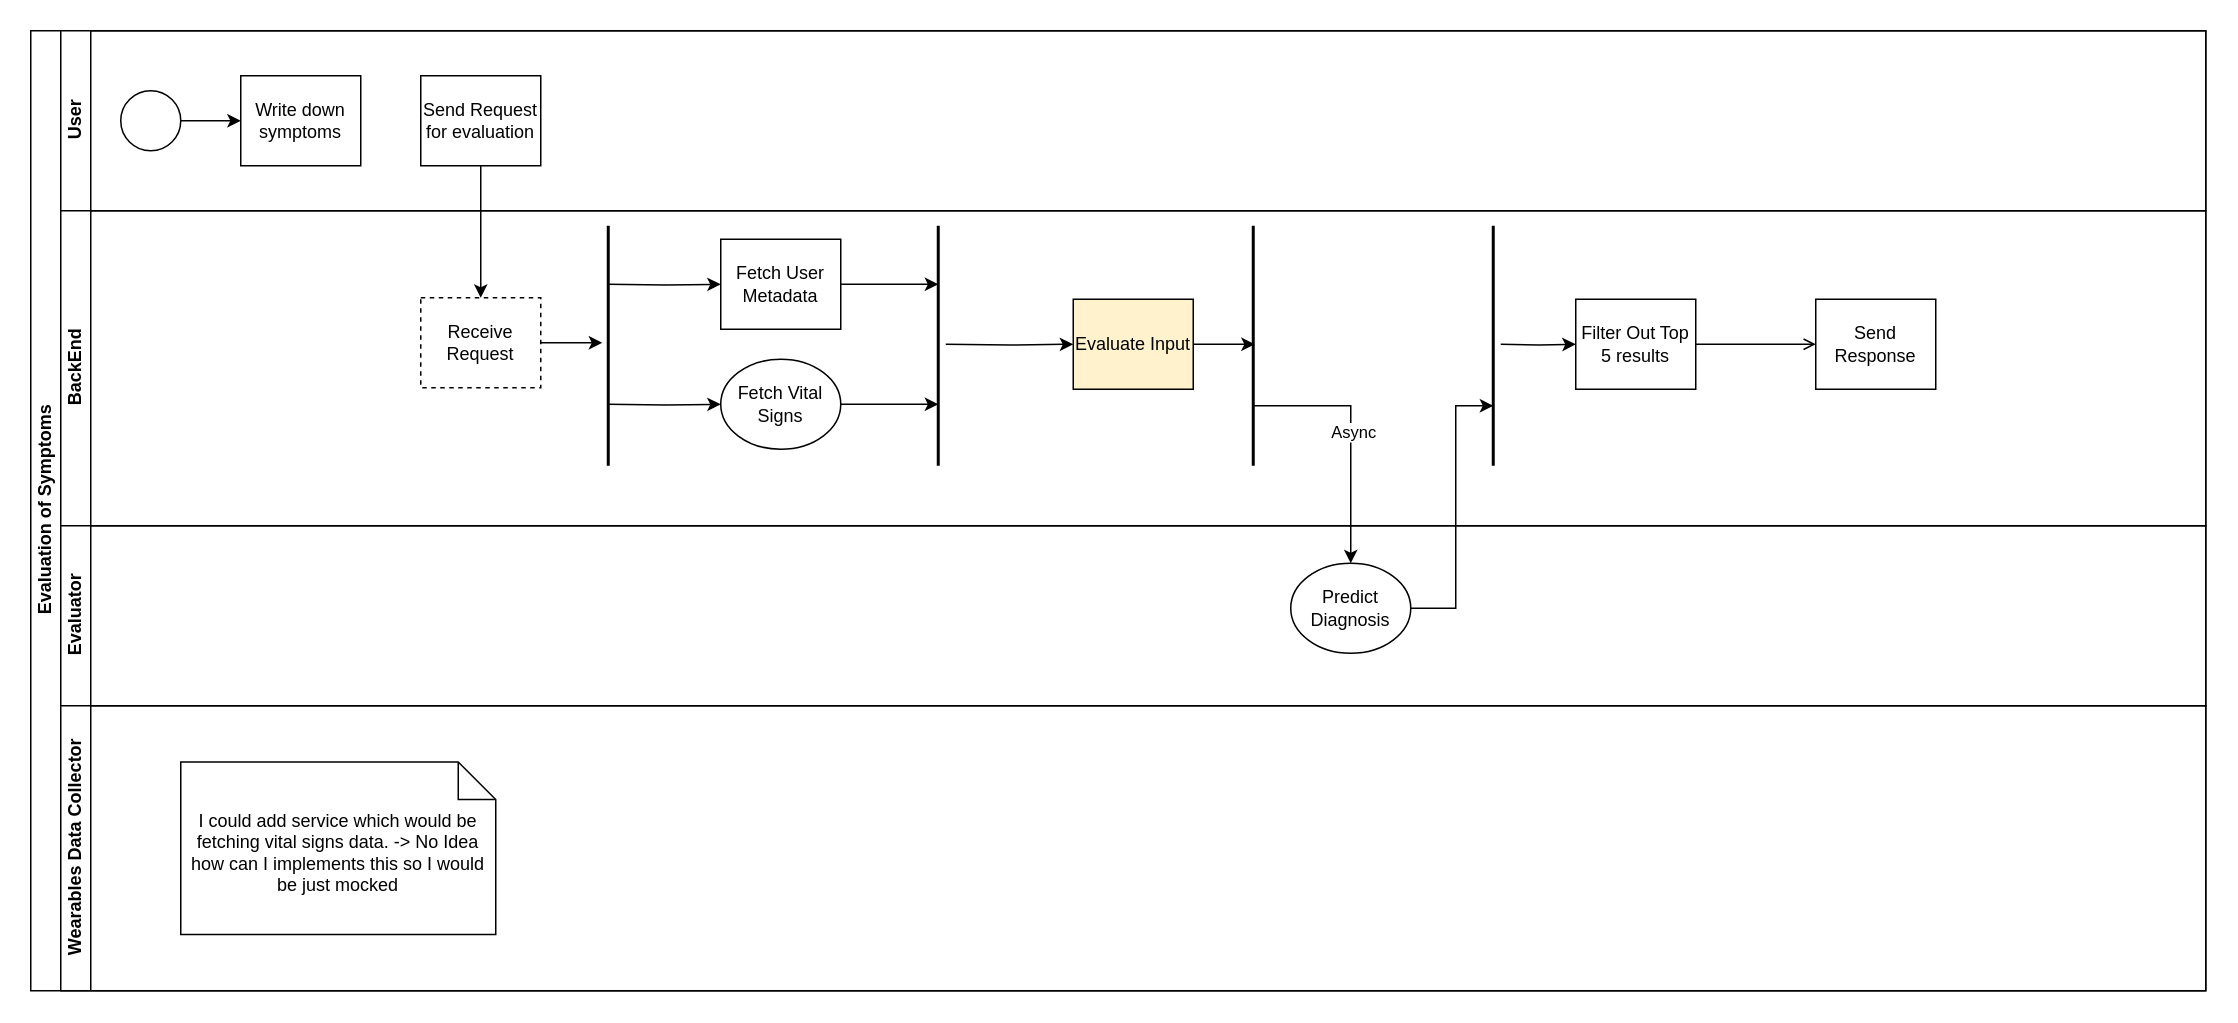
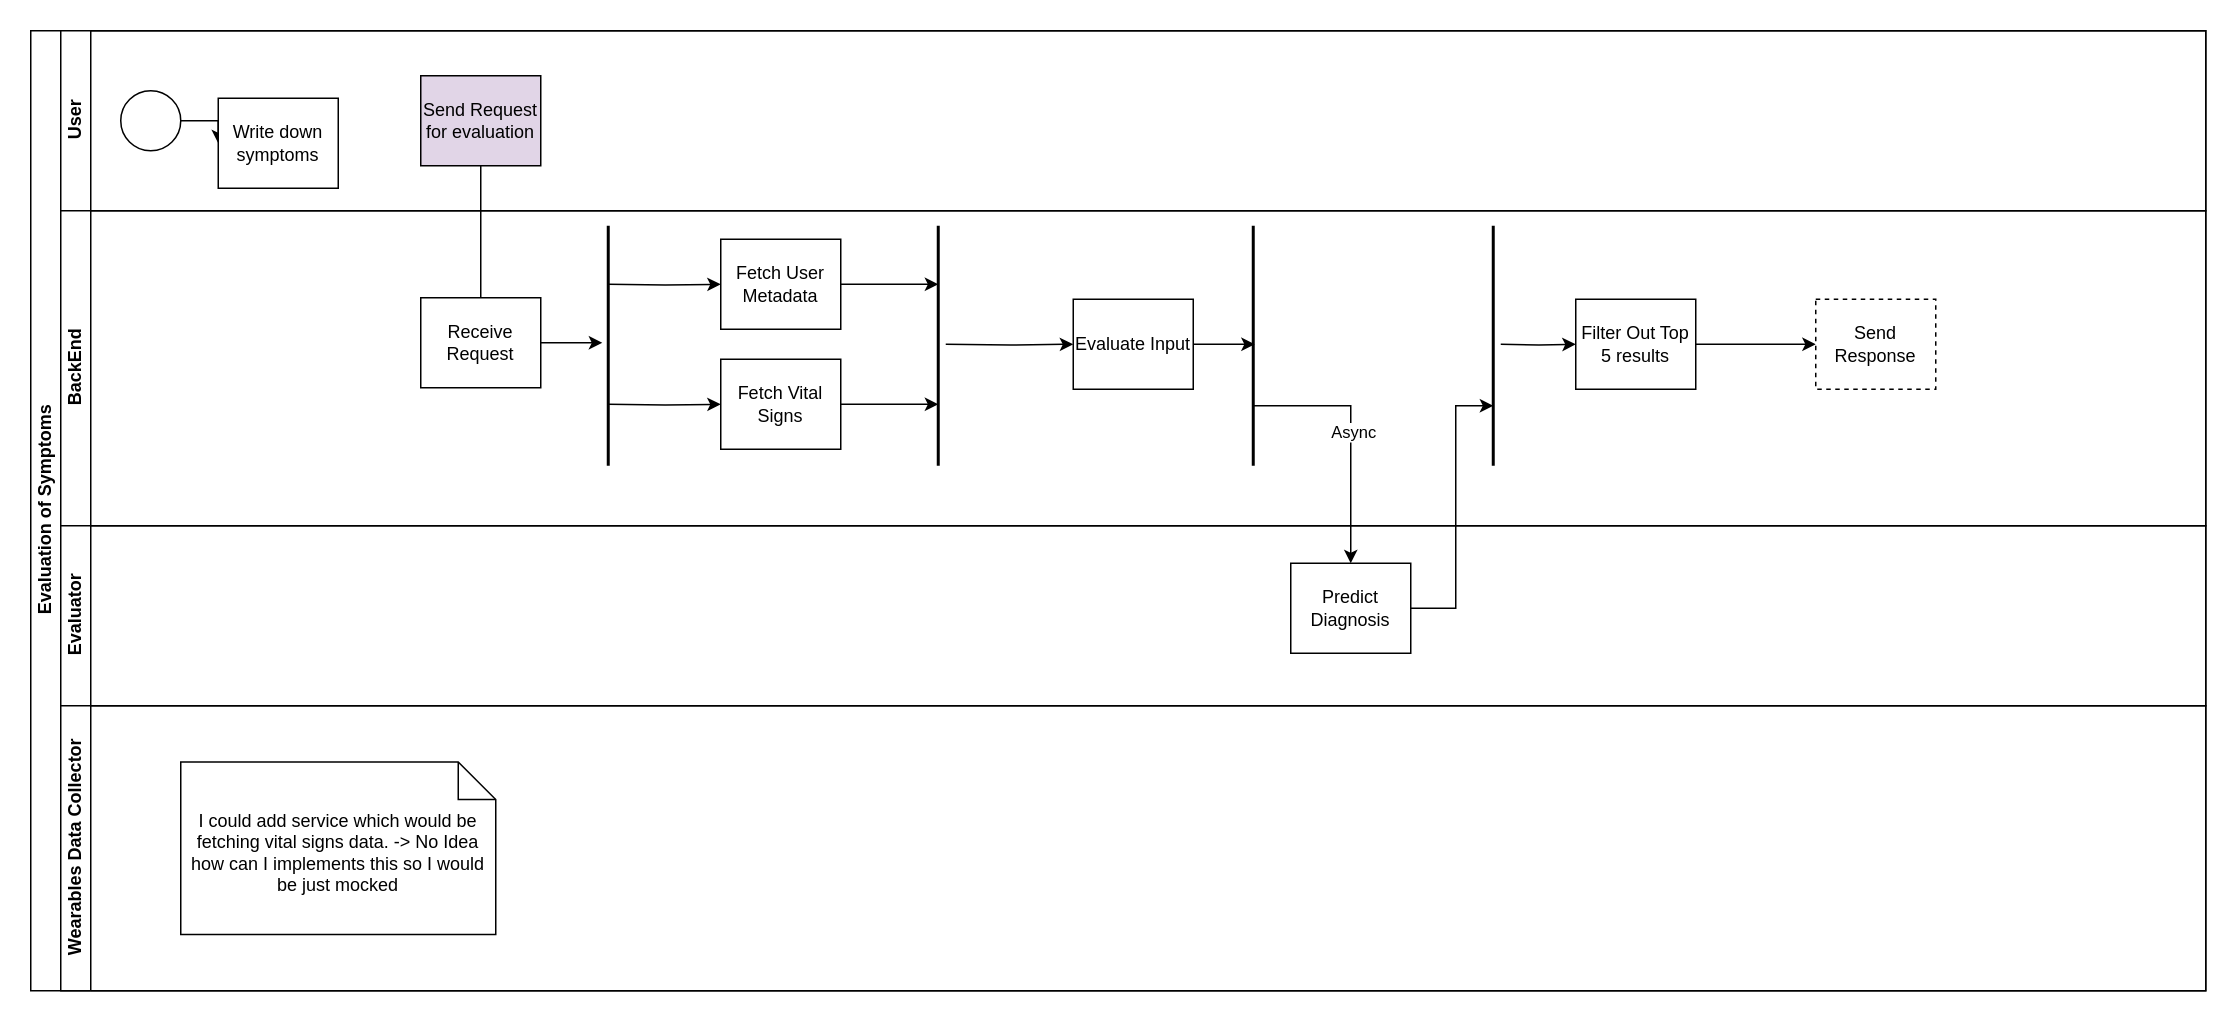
  <mxCell id="0" />
  <mxCell id="1" parent="0" />
  <mxCell id="2" value="Evaluation of Symptoms" style="swimlane;html=1;childLayout=stackLayout;resizeParent=1;resizeParentMax=0;horizontal=0;startSize=20;horizontalStack=0;flipV=1;flipH=0;direction=east;" parent="1" vertex="1"><mxGeometry x="20" y="20" width="1450" height="640" as="geometry"><mxRectangle x="120" y="120" width="40" height="50" as="alternateBounds" /></mxGeometry></mxCell>
  <mxCell id="3" value="User" style="swimlane;html=1;startSize=20;horizontal=0;" parent="2" vertex="1"><mxGeometry x="20" width="1430" height="120" as="geometry" /></mxCell>
  <mxCell id="4" value="" style="edgeStyle=orthogonalEdgeStyle;rounded=0;orthogonalLoop=1;jettySize=auto;html=1;entryX=0;entryY=0.5;entryDx=0;entryDy=0;exitX=1;exitY=0.5;exitDx=0;exitDy=0;" parent="3" source="5" target="6" edge="1"><mxGeometry relative="1" as="geometry" /></mxCell>
  <mxCell id="5" value="" style="ellipse;whiteSpace=wrap;html=1;" parent="3" vertex="1"><mxGeometry x="40" y="40" width="40" height="40" as="geometry" /></mxCell>
- <mxCell id="6" value="Write down symptoms" style="rounded=0;whiteSpace=wrap;html=1;fontFamily=Helvetica;fontSize=12;fontColor=#000000;align=center;" parent="3" vertex="1"><mxGeometry x="120" y="30" width="80" height="60" as="geometry" /></mxCell>
- <mxCell id="7" value="Send Request for evaluation" style="rounded=0;whiteSpace=wrap;html=1;fontFamily=Helvetica;fontSize=12;fontColor=#000000;align=center;" parent="3" vertex="1"><mxGeometry x="240" y="30" width="80" height="60" as="geometry" /></mxCell>
+ <mxCell id="6" value="Write down symptoms" style="rounded=0;whiteSpace=wrap;html=1;fontFamily=Helvetica;fontSize=12;fontColor=#000000;align=center;" parent="3" vertex="1"><mxGeometry x="105" y="45" width="80" height="60" as="geometry" /></mxCell>
+ <mxCell id="7" value="Send Request for evaluation" style="rounded=0;whiteSpace=wrap;html=1;fontFamily=Helvetica;fontSize=12;fontColor=#000000;align=center;fillColor=#e1d5e7;" parent="3" vertex="1"><mxGeometry x="240" y="30" width="80" height="60" as="geometry" /></mxCell>
  <mxCell id="8" value="BackEnd" style="swimlane;html=1;startSize=20;horizontal=0;" parent="2" vertex="1"><mxGeometry x="20" y="120" width="1430" height="210" as="geometry" /></mxCell>
- <mxCell id="9" value="Receive Request" style="rounded=0;whiteSpace=wrap;html=1;fontFamily=Helvetica;fontSize=12;fontColor=#000000;align=center;dashed=1;" parent="8" vertex="1"><mxGeometry x="240" y="58" width="80" height="60" as="geometry" /></mxCell>
+ <mxCell id="9" value="Receive Request" style="rounded=0;whiteSpace=wrap;html=1;fontFamily=Helvetica;fontSize=12;fontColor=#000000;align=center;" parent="8" vertex="1"><mxGeometry x="240" y="58" width="80" height="60" as="geometry" /></mxCell>
  <mxCell id="10" value="Fetch User Metadata" style="rounded=0;whiteSpace=wrap;html=1;fontFamily=Helvetica;fontSize=12;fontColor=#000000;align=center;fillColor=default;" parent="8" vertex="1"><mxGeometry x="440" y="19" width="80" height="60" as="geometry" /></mxCell>
- <mxCell id="11" value="Fetch Vital Signs" style="ellipse;whiteSpace=wrap;html=1;fontFamily=Helvetica;fontSize=12;fontColor=#000000;align=center;" parent="8" vertex="1"><mxGeometry x="440" y="99" width="80" height="60" as="geometry" /></mxCell>
+ <mxCell id="11" value="Fetch Vital Signs" style="rounded=0;whiteSpace=wrap;html=1;fontFamily=Helvetica;fontSize=12;fontColor=#000000;align=center;" parent="8" vertex="1"><mxGeometry x="440" y="99" width="80" height="60" as="geometry" /></mxCell>
  <mxCell id="12" style="edgeStyle=orthogonalEdgeStyle;rounded=0;orthogonalLoop=1;jettySize=auto;html=1;entryX=0;entryY=0.5;entryDx=0;entryDy=0;exitX=0.25;exitY=0.5;exitDx=0;exitDy=0;exitPerimeter=0;" parent="8" target="10" edge="1"><mxGeometry relative="1" as="geometry"><mxPoint x="365" y="49" as="sourcePoint" /></mxGeometry></mxCell>
  <mxCell id="13" style="edgeStyle=orthogonalEdgeStyle;rounded=0;orthogonalLoop=1;jettySize=auto;html=1;entryX=0;entryY=0.5;entryDx=0;entryDy=0;exitX=0.75;exitY=0.5;exitDx=0;exitDy=0;exitPerimeter=0;" parent="8" target="11" edge="1"><mxGeometry relative="1" as="geometry"><mxPoint x="365" y="129" as="sourcePoint" /></mxGeometry></mxCell>
  <mxCell id="14" value="" style="line;strokeWidth=2;direction=south;html=1;" parent="8" vertex="1"><mxGeometry x="360" y="10" width="10" height="160" as="geometry" /></mxCell>
  <mxCell id="15" style="edgeStyle=orthogonalEdgeStyle;rounded=0;orthogonalLoop=1;jettySize=auto;html=1;entryX=0.494;entryY=0.9;entryDx=0;entryDy=0;entryPerimeter=0;" parent="8" source="9" edge="1"><mxGeometry relative="1" as="geometry"><mxPoint x="361" y="88.04" as="targetPoint" /></mxGeometry></mxCell>
  <mxCell id="16" style="edgeStyle=orthogonalEdgeStyle;rounded=0;orthogonalLoop=1;jettySize=auto;html=1;entryX=0;entryY=0.5;entryDx=0;entryDy=0;" parent="8" target="20" edge="1"><mxGeometry relative="1" as="geometry"><mxPoint x="660" y="89" as="targetPoint" /><mxPoint x="590" y="89" as="sourcePoint" /></mxGeometry></mxCell>
  <mxCell id="17" value="" style="line;strokeWidth=2;direction=south;html=1;" parent="8" vertex="1"><mxGeometry x="580" y="10" width="10" height="160" as="geometry" /></mxCell>
  <mxCell id="18" style="edgeStyle=orthogonalEdgeStyle;rounded=0;orthogonalLoop=1;jettySize=auto;html=1;entryX=0.25;entryY=0.5;entryDx=0;entryDy=0;entryPerimeter=0;exitX=1;exitY=0.5;exitDx=0;exitDy=0;" parent="8" source="10" edge="1"><mxGeometry relative="1" as="geometry"><mxPoint x="585" y="49" as="targetPoint" /></mxGeometry></mxCell>
  <mxCell id="19" style="edgeStyle=orthogonalEdgeStyle;rounded=0;orthogonalLoop=1;jettySize=auto;html=1;entryX=0.75;entryY=0.5;entryDx=0;entryDy=0;entryPerimeter=0;exitX=1;exitY=0.5;exitDx=0;exitDy=0;" parent="8" source="11" edge="1"><mxGeometry relative="1" as="geometry"><mxPoint x="585" y="129" as="targetPoint" /></mxGeometry></mxCell>
- <mxCell id="20" value="Evaluate Input" style="rounded=0;whiteSpace=wrap;html=1;fontFamily=Helvetica;fontSize=12;fontColor=#000000;align=center;fillColor=#fff2cc;" parent="8" vertex="1"><mxGeometry x="675" y="59" width="80" height="60" as="geometry" /></mxCell>
+ <mxCell id="20" value="Evaluate Input" style="rounded=0;whiteSpace=wrap;html=1;fontFamily=Helvetica;fontSize=12;fontColor=#000000;align=center;" parent="8" vertex="1"><mxGeometry x="675" y="59" width="80" height="60" as="geometry" /></mxCell>
  <mxCell id="21" value="" style="line;strokeWidth=2;direction=south;html=1;" parent="8" vertex="1"><mxGeometry x="790" y="10" width="10" height="160" as="geometry" /></mxCell>
  <mxCell id="22" style="edgeStyle=orthogonalEdgeStyle;rounded=0;orthogonalLoop=1;jettySize=auto;html=1;entryX=0.5;entryY=0.4;entryDx=0;entryDy=0;entryPerimeter=0;" parent="8" source="20" edge="1"><mxGeometry relative="1" as="geometry"><mxPoint x="796" y="89" as="targetPoint" /></mxGeometry></mxCell>
  <mxCell id="23" style="edgeStyle=orthogonalEdgeStyle;rounded=0;orthogonalLoop=1;jettySize=auto;html=1;entryX=0;entryY=0.5;entryDx=0;entryDy=0;" parent="8" target="26" edge="1"><mxGeometry relative="1" as="geometry"><mxPoint x="960" y="89" as="sourcePoint" /></mxGeometry></mxCell>
  <mxCell id="24" value="" style="line;strokeWidth=2;direction=south;html=1;" parent="8" vertex="1"><mxGeometry x="950" y="10" width="10" height="160" as="geometry" /></mxCell>
- <mxCell id="25" value="" style="edgeStyle=orthogonalEdgeStyle;rounded=0;orthogonalLoop=1;jettySize=auto;html=1;endArrow=open;" parent="8" source="26" target="27" edge="1"><mxGeometry relative="1" as="geometry" /></mxCell>
+ <mxCell id="25" value="" style="edgeStyle=orthogonalEdgeStyle;rounded=0;orthogonalLoop=1;jettySize=auto;html=1;" parent="8" source="26" target="27" edge="1"><mxGeometry relative="1" as="geometry" /></mxCell>
  <mxCell id="26" value="Filter Out Top 5 results" style="rounded=0;whiteSpace=wrap;html=1;fontFamily=Helvetica;fontSize=12;fontColor=#000000;align=center;" parent="8" vertex="1"><mxGeometry x="1010" y="59" width="80" height="60" as="geometry" /></mxCell>
- <mxCell id="27" value="Send Response" style="rounded=0;whiteSpace=wrap;html=1;fontFamily=Helvetica;fontSize=12;fontColor=#000000;align=center;" parent="8" vertex="1"><mxGeometry x="1170" y="59" width="80" height="60" as="geometry" /></mxCell>
+ <mxCell id="27" value="Send Response" style="rounded=0;whiteSpace=wrap;html=1;fontFamily=Helvetica;fontSize=12;fontColor=#000000;align=center;dashed=1;" parent="8" vertex="1"><mxGeometry x="1170" y="59" width="80" height="60" as="geometry" /></mxCell>
  <mxCell id="28" value="Evaluator" style="swimlane;html=1;startSize=20;horizontal=0;" parent="2" vertex="1"><mxGeometry x="20" y="330" width="1430" height="120" as="geometry" /></mxCell>
- <mxCell id="29" value="Predict Diagnosis" style="ellipse;whiteSpace=wrap;html=1;fontFamily=Helvetica;fontSize=12;fontColor=#000000;align=center;" parent="28" vertex="1"><mxGeometry x="820" y="25" width="80" height="60" as="geometry" /></mxCell>
+ <mxCell id="29" value="Predict Diagnosis" style="rounded=0;whiteSpace=wrap;html=1;fontFamily=Helvetica;fontSize=12;fontColor=#000000;align=center;" parent="28" vertex="1"><mxGeometry x="820" y="25" width="80" height="60" as="geometry" /></mxCell>
  <mxCell id="30" value="Wearables Data Collector" style="swimlane;html=1;startSize=20;horizontal=0;" parent="2" vertex="1"><mxGeometry x="20" y="450" width="1430" height="190" as="geometry" /></mxCell>
  <mxCell id="31" value="I could add service which would be fetching vital signs data. -&amp;gt; No Idea how can I implements this so I would be just mocked" style="shape=note2;boundedLbl=1;whiteSpace=wrap;html=1;size=25;verticalAlign=top;align=center;" parent="30" vertex="1"><mxGeometry x="80" y="37.5" width="210" height="115" as="geometry" /></mxCell>
- <mxCell id="32" style="edgeStyle=orthogonalEdgeStyle;rounded=0;orthogonalLoop=1;jettySize=auto;html=1;entryX=0.5;entryY=0;entryDx=0;entryDy=0;exitX=0.5;exitY=1;exitDx=0;exitDy=0;" parent="2" source="7" target="9" edge="1"><mxGeometry relative="1" as="geometry" /></mxCell>
+ <mxCell id="32" style="edgeStyle=orthogonalEdgeStyle;rounded=0;orthogonalLoop=1;jettySize=auto;html=1;entryX=0.5;entryY=0;entryDx=0;entryDy=0;exitX=0.5;exitY=1;exitDx=0;exitDy=0;endArrow=none;" parent="2" source="7" target="9" edge="1"><mxGeometry relative="1" as="geometry" /></mxCell>
  <mxCell id="33" value="" style="edgeStyle=orthogonalEdgeStyle;rounded=0;orthogonalLoop=1;jettySize=auto;html=1;exitX=0.75;exitY=0.5;exitDx=0;exitDy=0;exitPerimeter=0;entryX=0.5;entryY=0;entryDx=0;entryDy=0;" parent="2" source="21" target="29" edge="1"><mxGeometry relative="1" as="geometry" /></mxCell>
  <mxCell id="34" value="Async" style="edgeLabel;html=1;align=center;verticalAlign=middle;resizable=0;points=[];" parent="33" vertex="1" connectable="0"><mxGeometry x="-0.024" y="1" relative="1" as="geometry"><mxPoint y="-1" as="offset" /></mxGeometry></mxCell>
  <mxCell id="35" style="edgeStyle=orthogonalEdgeStyle;rounded=0;orthogonalLoop=1;jettySize=auto;html=1;entryX=0.75;entryY=0.5;entryDx=0;entryDy=0;entryPerimeter=0;exitX=1;exitY=0.5;exitDx=0;exitDy=0;" parent="2" source="29" target="24" edge="1"><mxGeometry relative="1" as="geometry"><Array as="points"><mxPoint x="950" y="385" /><mxPoint x="950" y="250" /></Array></mxGeometry></mxCell>
